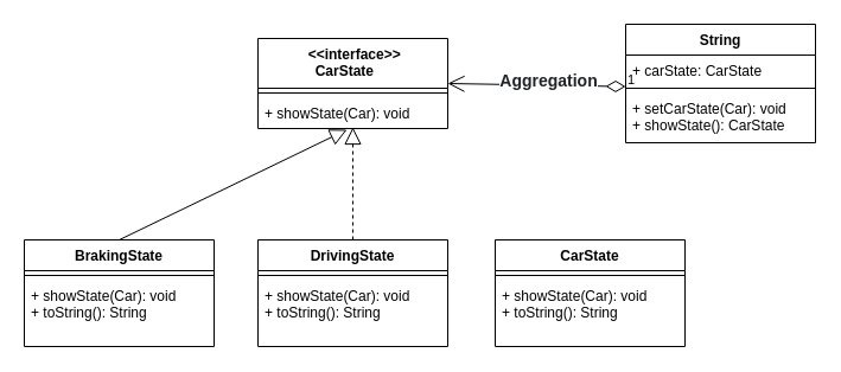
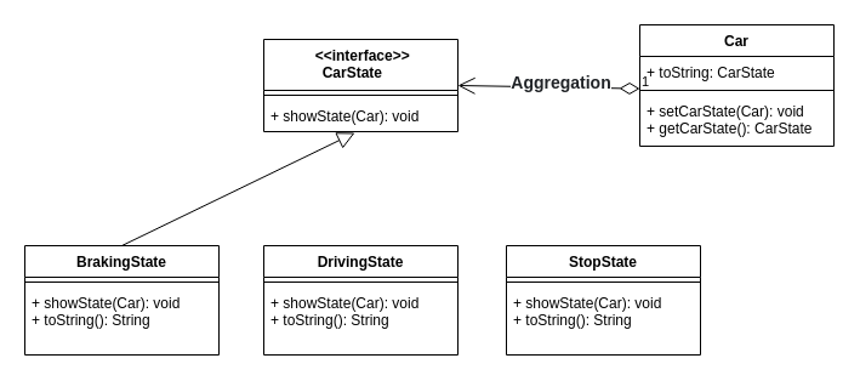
  <mxCell id="0" />
  <mxCell id="1" parent="0" />
  <mxCell id="2" value=" &lt;&lt;interface&gt;&gt;&#10;CarState    " style="swimlane;fontStyle=1;align=center;verticalAlign=top;childLayout=stackLayout;horizontal=1;startSize=42;horizontalStack=0;resizeParent=1;resizeParentMax=0;resizeLast=0;collapsible=1;marginBottom=0;" vertex="1" parent="1"><mxGeometry x="217" y="32" width="160" height="76" as="geometry" /></mxCell>
  <mxCell id="3" value="" style="line;strokeWidth=1;fillColor=none;align=left;verticalAlign=middle;spacingTop=-1;spacingLeft=3;spacingRight=3;rotatable=0;labelPosition=right;points=[];portConstraint=eastwest;" vertex="1" parent="2"><mxGeometry y="42" width="160" height="8" as="geometry" /></mxCell>
  <mxCell id="4" value="+ showState(Car): void" style="text;strokeColor=none;fillColor=none;align=left;verticalAlign=top;spacingLeft=4;spacingRight=4;overflow=hidden;rotatable=0;points=[[0,0.5],[1,0.5]];portConstraint=eastwest;" vertex="1" parent="2"><mxGeometry y="50" width="160" height="26" as="geometry" /></mxCell>
  <mxCell id="5" value="BrakingState" style="swimlane;fontStyle=1;align=center;verticalAlign=top;childLayout=stackLayout;horizontal=1;startSize=26;horizontalStack=0;resizeParent=1;resizeParentMax=0;resizeLast=0;collapsible=1;marginBottom=0;" vertex="1" parent="1"><mxGeometry x="20" y="202" width="160" height="90" as="geometry" /></mxCell>
  <mxCell id="6" value="" style="line;strokeWidth=1;fillColor=none;align=left;verticalAlign=middle;spacingTop=-1;spacingLeft=3;spacingRight=3;rotatable=0;labelPosition=right;points=[];portConstraint=eastwest;" vertex="1" parent="5"><mxGeometry y="26" width="160" height="8" as="geometry" /></mxCell>
  <mxCell id="7" value="+ showState(Car): void&#10;+ toString(): String" style="text;strokeColor=none;fillColor=none;align=left;verticalAlign=top;spacingLeft=4;spacingRight=4;overflow=hidden;rotatable=0;points=[[0,0.5],[1,0.5]];portConstraint=eastwest;" vertex="1" parent="5"><mxGeometry y="34" width="160" height="56" as="geometry" /></mxCell>
  <mxCell id="8" value="" style="endArrow=block;dashed=0;endFill=0;endSize=12;html=1;exitX=0.5;exitY=0;exitDx=0;exitDy=0;entryX=0.469;entryY=1.038;entryDx=0;entryDy=0;entryPerimeter=0;" edge="1" parent="1" source="5" target="4"><mxGeometry width="160" relative="1" as="geometry"><mxPoint x="20" y="322" as="sourcePoint" /><mxPoint x="212" y="129" as="targetPoint" /></mxGeometry></mxCell>
- <mxCell id="9" value="" style="endArrow=block;dashed=1;endFill=0;endSize=12;html=1;exitX=0.5;exitY=0;exitDx=0;exitDy=0;entryX=0.5;entryY=0.962;entryDx=0;entryDy=0;entryPerimeter=0;" edge="1" parent="1" source="10" target="4"><mxGeometry width="160" relative="1" as="geometry"><mxPoint x="310" y="202" as="sourcePoint" /><mxPoint x="210" y="132" as="targetPoint" /></mxGeometry></mxCell>
  <mxCell id="10" value="DrivingState" style="swimlane;fontStyle=1;align=center;verticalAlign=top;childLayout=stackLayout;horizontal=1;startSize=26;horizontalStack=0;resizeParent=1;resizeParentMax=0;resizeLast=0;collapsible=1;marginBottom=0;" vertex="1" parent="1"><mxGeometry x="217" y="202" width="160" height="90" as="geometry" /></mxCell>
  <mxCell id="11" value="" style="line;strokeWidth=1;fillColor=none;align=left;verticalAlign=middle;spacingTop=-1;spacingLeft=3;spacingRight=3;rotatable=0;labelPosition=right;points=[];portConstraint=eastwest;" vertex="1" parent="10"><mxGeometry y="26" width="160" height="8" as="geometry" /></mxCell>
  <mxCell id="12" value="+ showState(Car): void&#10;+ toString(): String" style="text;strokeColor=none;fillColor=none;align=left;verticalAlign=top;spacingLeft=4;spacingRight=4;overflow=hidden;rotatable=0;points=[[0,0.5],[1,0.5]];portConstraint=eastwest;" vertex="1" parent="10"><mxGeometry y="34" width="160" height="56" as="geometry" /></mxCell>
- <mxCell id="13" value="CarState" style="swimlane;fontStyle=1;align=center;verticalAlign=top;childLayout=stackLayout;horizontal=1;startSize=26;horizontalStack=0;resizeParent=1;resizeParentMax=0;resizeLast=0;collapsible=1;marginBottom=0;" vertex="1" parent="1"><mxGeometry x="417" y="202" width="160" height="90" as="geometry" /></mxCell>
+ <mxCell id="13" value="StopState" style="swimlane;fontStyle=1;align=center;verticalAlign=top;childLayout=stackLayout;horizontal=1;startSize=26;horizontalStack=0;resizeParent=1;resizeParentMax=0;resizeLast=0;collapsible=1;marginBottom=0;" vertex="1" parent="1"><mxGeometry x="417" y="202" width="160" height="90" as="geometry" /></mxCell>
  <mxCell id="14" value="" style="line;strokeWidth=1;fillColor=none;align=left;verticalAlign=middle;spacingTop=-1;spacingLeft=3;spacingRight=3;rotatable=0;labelPosition=right;points=[];portConstraint=eastwest;" vertex="1" parent="13"><mxGeometry y="26" width="160" height="8" as="geometry" /></mxCell>
  <mxCell id="15" value="+ showState(Car): void&#10;+ toString(): String" style="text;strokeColor=none;fillColor=none;align=left;verticalAlign=top;spacingLeft=4;spacingRight=4;overflow=hidden;rotatable=0;points=[[0,0.5],[1,0.5]];portConstraint=eastwest;" vertex="1" parent="13"><mxGeometry y="34" width="160" height="56" as="geometry" /></mxCell>
- <mxCell id="16" value="String" style="swimlane;fontStyle=1;align=center;verticalAlign=top;childLayout=stackLayout;horizontal=1;startSize=26;horizontalStack=0;resizeParent=1;resizeParentMax=0;resizeLast=0;collapsible=1;marginBottom=0;" vertex="1" parent="1"><mxGeometry x="527" y="20" width="160" height="100" as="geometry" /></mxCell>
- <mxCell id="17" value="+ carState: CarState" style="text;strokeColor=none;fillColor=none;align=left;verticalAlign=top;spacingLeft=4;spacingRight=4;overflow=hidden;rotatable=0;points=[[0,0.5],[1,0.5]];portConstraint=eastwest;" vertex="1" parent="16"><mxGeometry y="26" width="160" height="24" as="geometry" /></mxCell>
+ <mxCell id="16" value="Car" style="swimlane;fontStyle=1;align=center;verticalAlign=top;childLayout=stackLayout;horizontal=1;startSize=26;horizontalStack=0;resizeParent=1;resizeParentMax=0;resizeLast=0;collapsible=1;marginBottom=0;" vertex="1" parent="1"><mxGeometry x="527" y="20" width="160" height="100" as="geometry" /></mxCell>
+ <mxCell id="17" value="+ toString: CarState" style="text;strokeColor=none;fillColor=none;align=left;verticalAlign=top;spacingLeft=4;spacingRight=4;overflow=hidden;rotatable=0;points=[[0,0.5],[1,0.5]];portConstraint=eastwest;" vertex="1" parent="16"><mxGeometry y="26" width="160" height="24" as="geometry" /></mxCell>
  <mxCell id="18" value="" style="line;strokeWidth=1;fillColor=none;align=left;verticalAlign=middle;spacingTop=-1;spacingLeft=3;spacingRight=3;rotatable=0;labelPosition=right;points=[];portConstraint=eastwest;" vertex="1" parent="16"><mxGeometry y="50" width="160" height="8" as="geometry" /></mxCell>
- <mxCell id="19" value="+ setCarState(Car): void&#10;+ showState(): CarState" style="text;strokeColor=none;fillColor=none;align=left;verticalAlign=top;spacingLeft=4;spacingRight=4;overflow=hidden;rotatable=0;points=[[0,0.5],[1,0.5]];portConstraint=eastwest;" vertex="1" parent="16"><mxGeometry y="58" width="160" height="42" as="geometry" /></mxCell>
+ <mxCell id="19" value="+ setCarState(Car): void&#10;+ getCarState(): CarState" style="text;strokeColor=none;fillColor=none;align=left;verticalAlign=top;spacingLeft=4;spacingRight=4;overflow=hidden;rotatable=0;points=[[0,0.5],[1,0.5]];portConstraint=eastwest;" vertex="1" parent="16"><mxGeometry y="58" width="160" height="42" as="geometry" /></mxCell>
  <mxCell id="20" value="1" style="endArrow=open;html=1;endSize=12;startArrow=diamondThin;startSize=14;startFill=0;align=left;verticalAlign=bottom;entryX=1;entryY=0.5;entryDx=0;entryDy=0;" edge="1" parent="1" source="18" target="2"><mxGeometry x="-1" y="3" relative="1" as="geometry"><mxPoint x="557" y="32" as="sourcePoint" /><mxPoint x="257" y="312" as="targetPoint" /></mxGeometry></mxCell>
  <mxCell id="21" value="&lt;span style=&quot;box-sizing: border-box ; border-width: 0px ; border-style: solid ; border-color: rgb(229 , 231 , 235) ; margin: 0px ; padding: 0px ; font-weight: bolder ; color: rgb(32 , 35 , 39) ; font-family: , , &amp;#34;segoe ui&amp;#34; , &amp;#34;roboto&amp;#34; , &amp;#34;helvetica neue&amp;#34; , &amp;#34;arial&amp;#34; , &amp;#34;noto sans&amp;#34; , sans-serif , &amp;#34;apple color emoji&amp;#34; , &amp;#34;segoe ui emoji&amp;#34; , &amp;#34;segoe ui symbol&amp;#34; , &amp;#34;noto color emoji&amp;#34; ; font-size: 14px ; text-align: left ; white-space: normal&quot;&gt;Aggregation&lt;/span&gt;" style="text;html=1;align=center;verticalAlign=middle;resizable=0;points=[];;labelBackgroundColor=#ffffff;" vertex="1" connectable="0" parent="20"><mxGeometry x="-0.062" y="3" relative="1" as="geometry"><mxPoint x="5" y="-7" as="offset" /></mxGeometry></mxCell>
